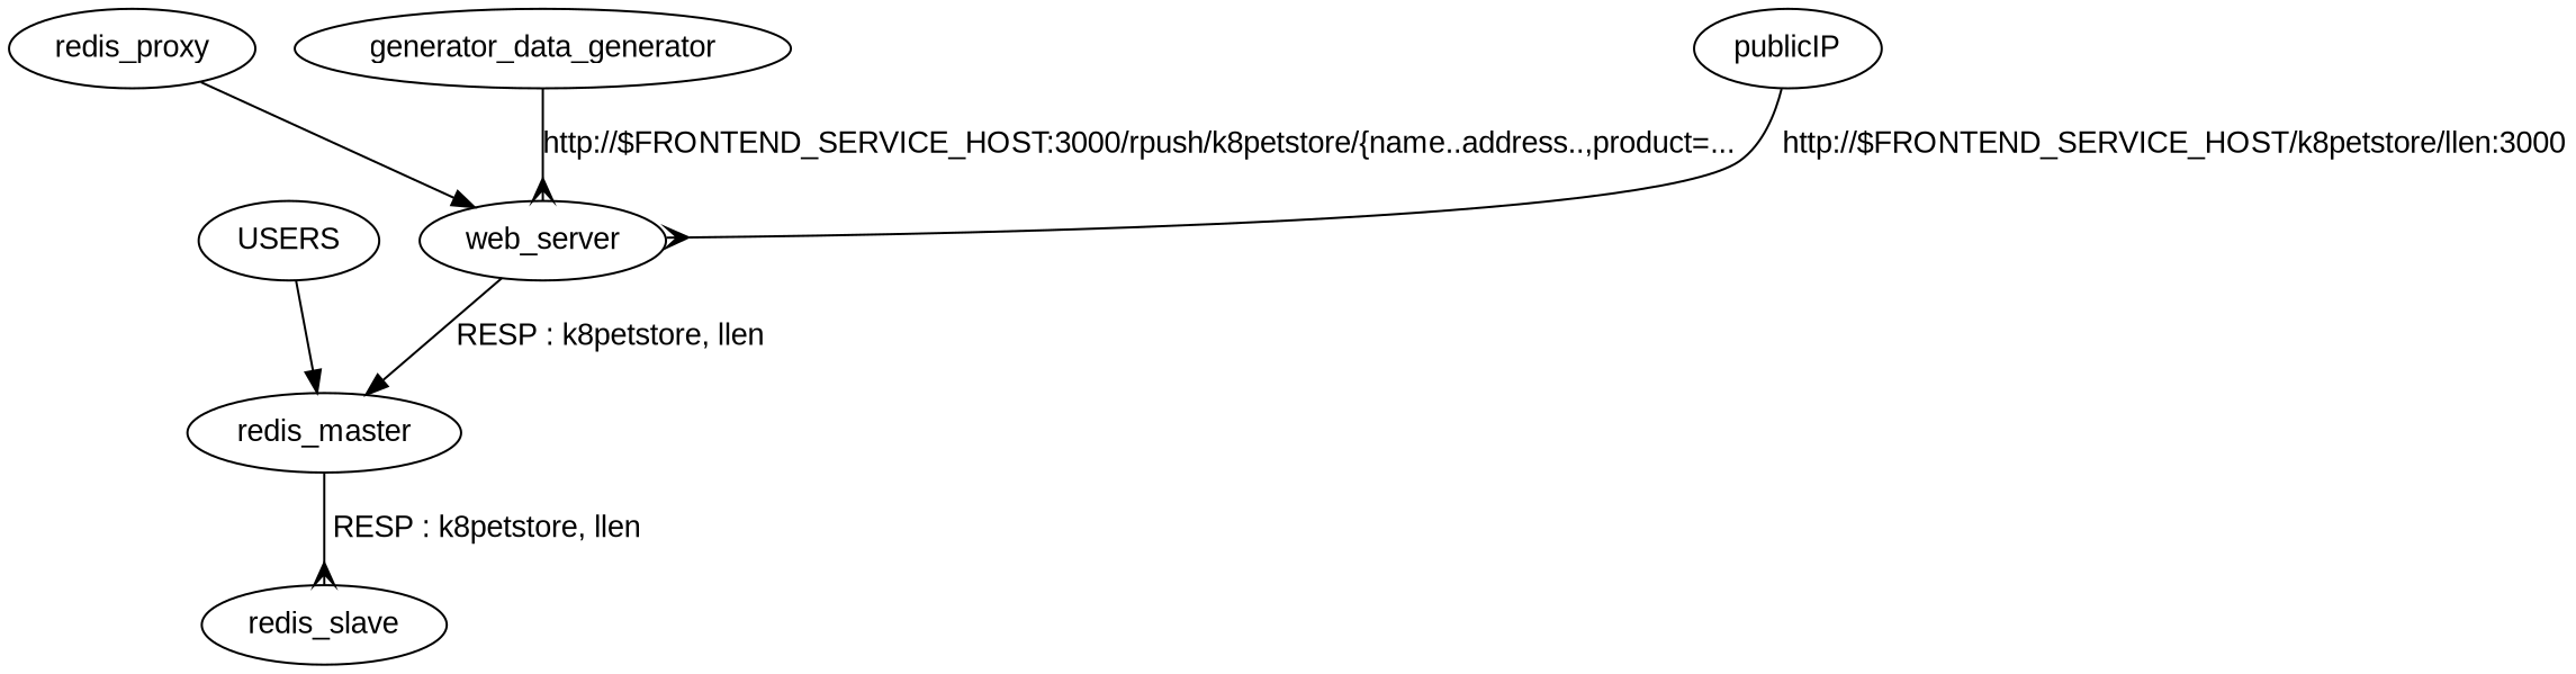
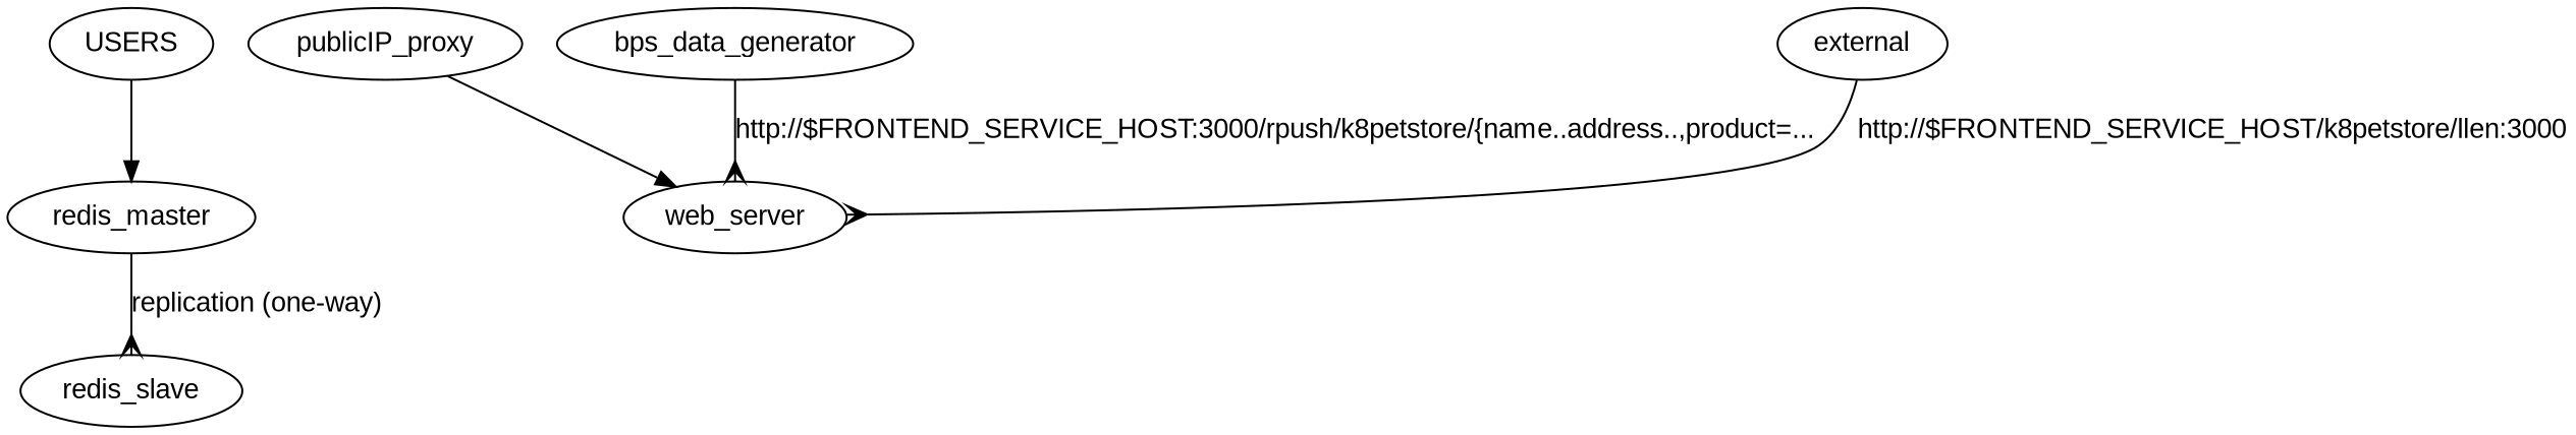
  digraph {
    fontname="Liberation Sans"
    node [fontname="Liberation Sans"]
    edge [fontname="Liberation Sans"]
    USERS
    redis_master
-   publicIP_proxy [label=redis_proxy]
+   publicIP_proxy
    web_server
    redis_slave
-   bps_data_generator [label=generator_data_generator]
-   external [label=publicIP]
+   bps_data_generator
+   external
    USERS -> redis_master
-   redis_master -> redis_slave [arrowhead=crow label=" RESP : k8petstore, llen"]
+   redis_master -> redis_slave [arrowhead=crow label="replication (one-way)"]
    publicIP_proxy -> web_server
-   web_server -> redis_master [label=" RESP : k8petstore, llen"]
    bps_data_generator -> web_server [arrowhead=crow label="http://$FRONTEND_SERVICE_HOST:3000/rpush/k8petstore/{name..address..,product=..."]
    external -> web_server [arrowhead=crow label="  http://$FRONTEND_SERVICE_HOST/k8petstore/llen:3000"]
  }
